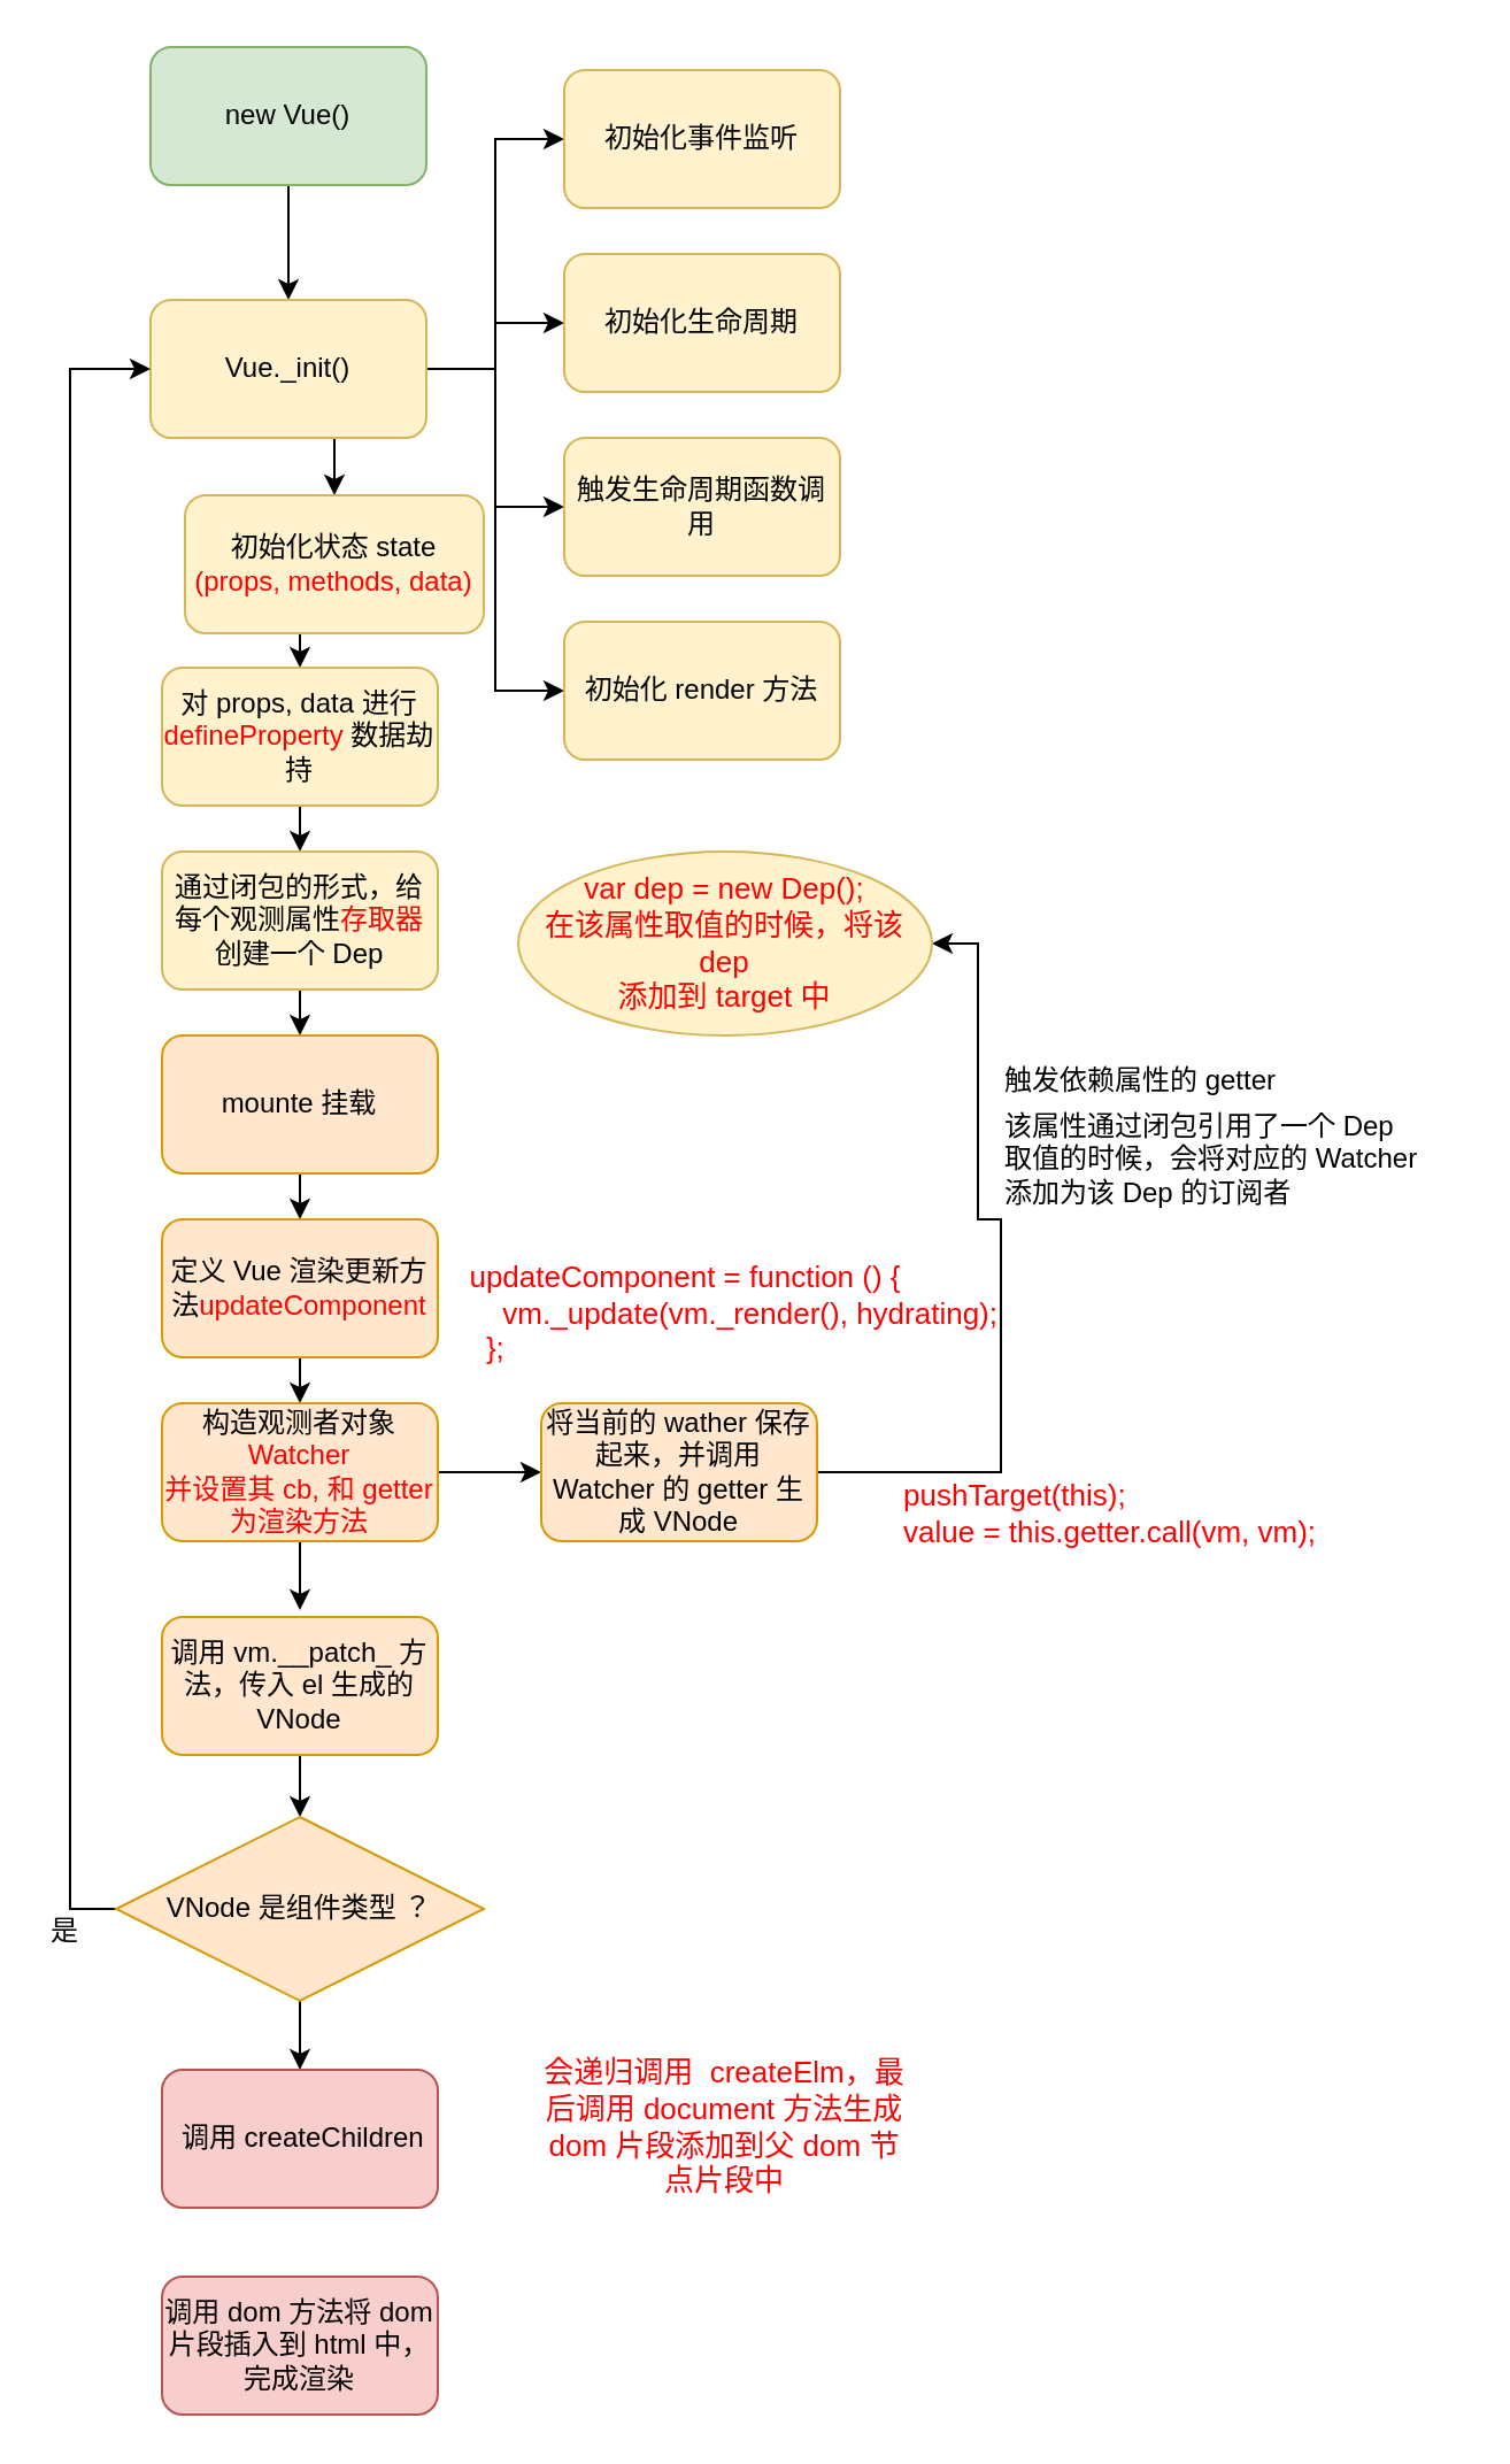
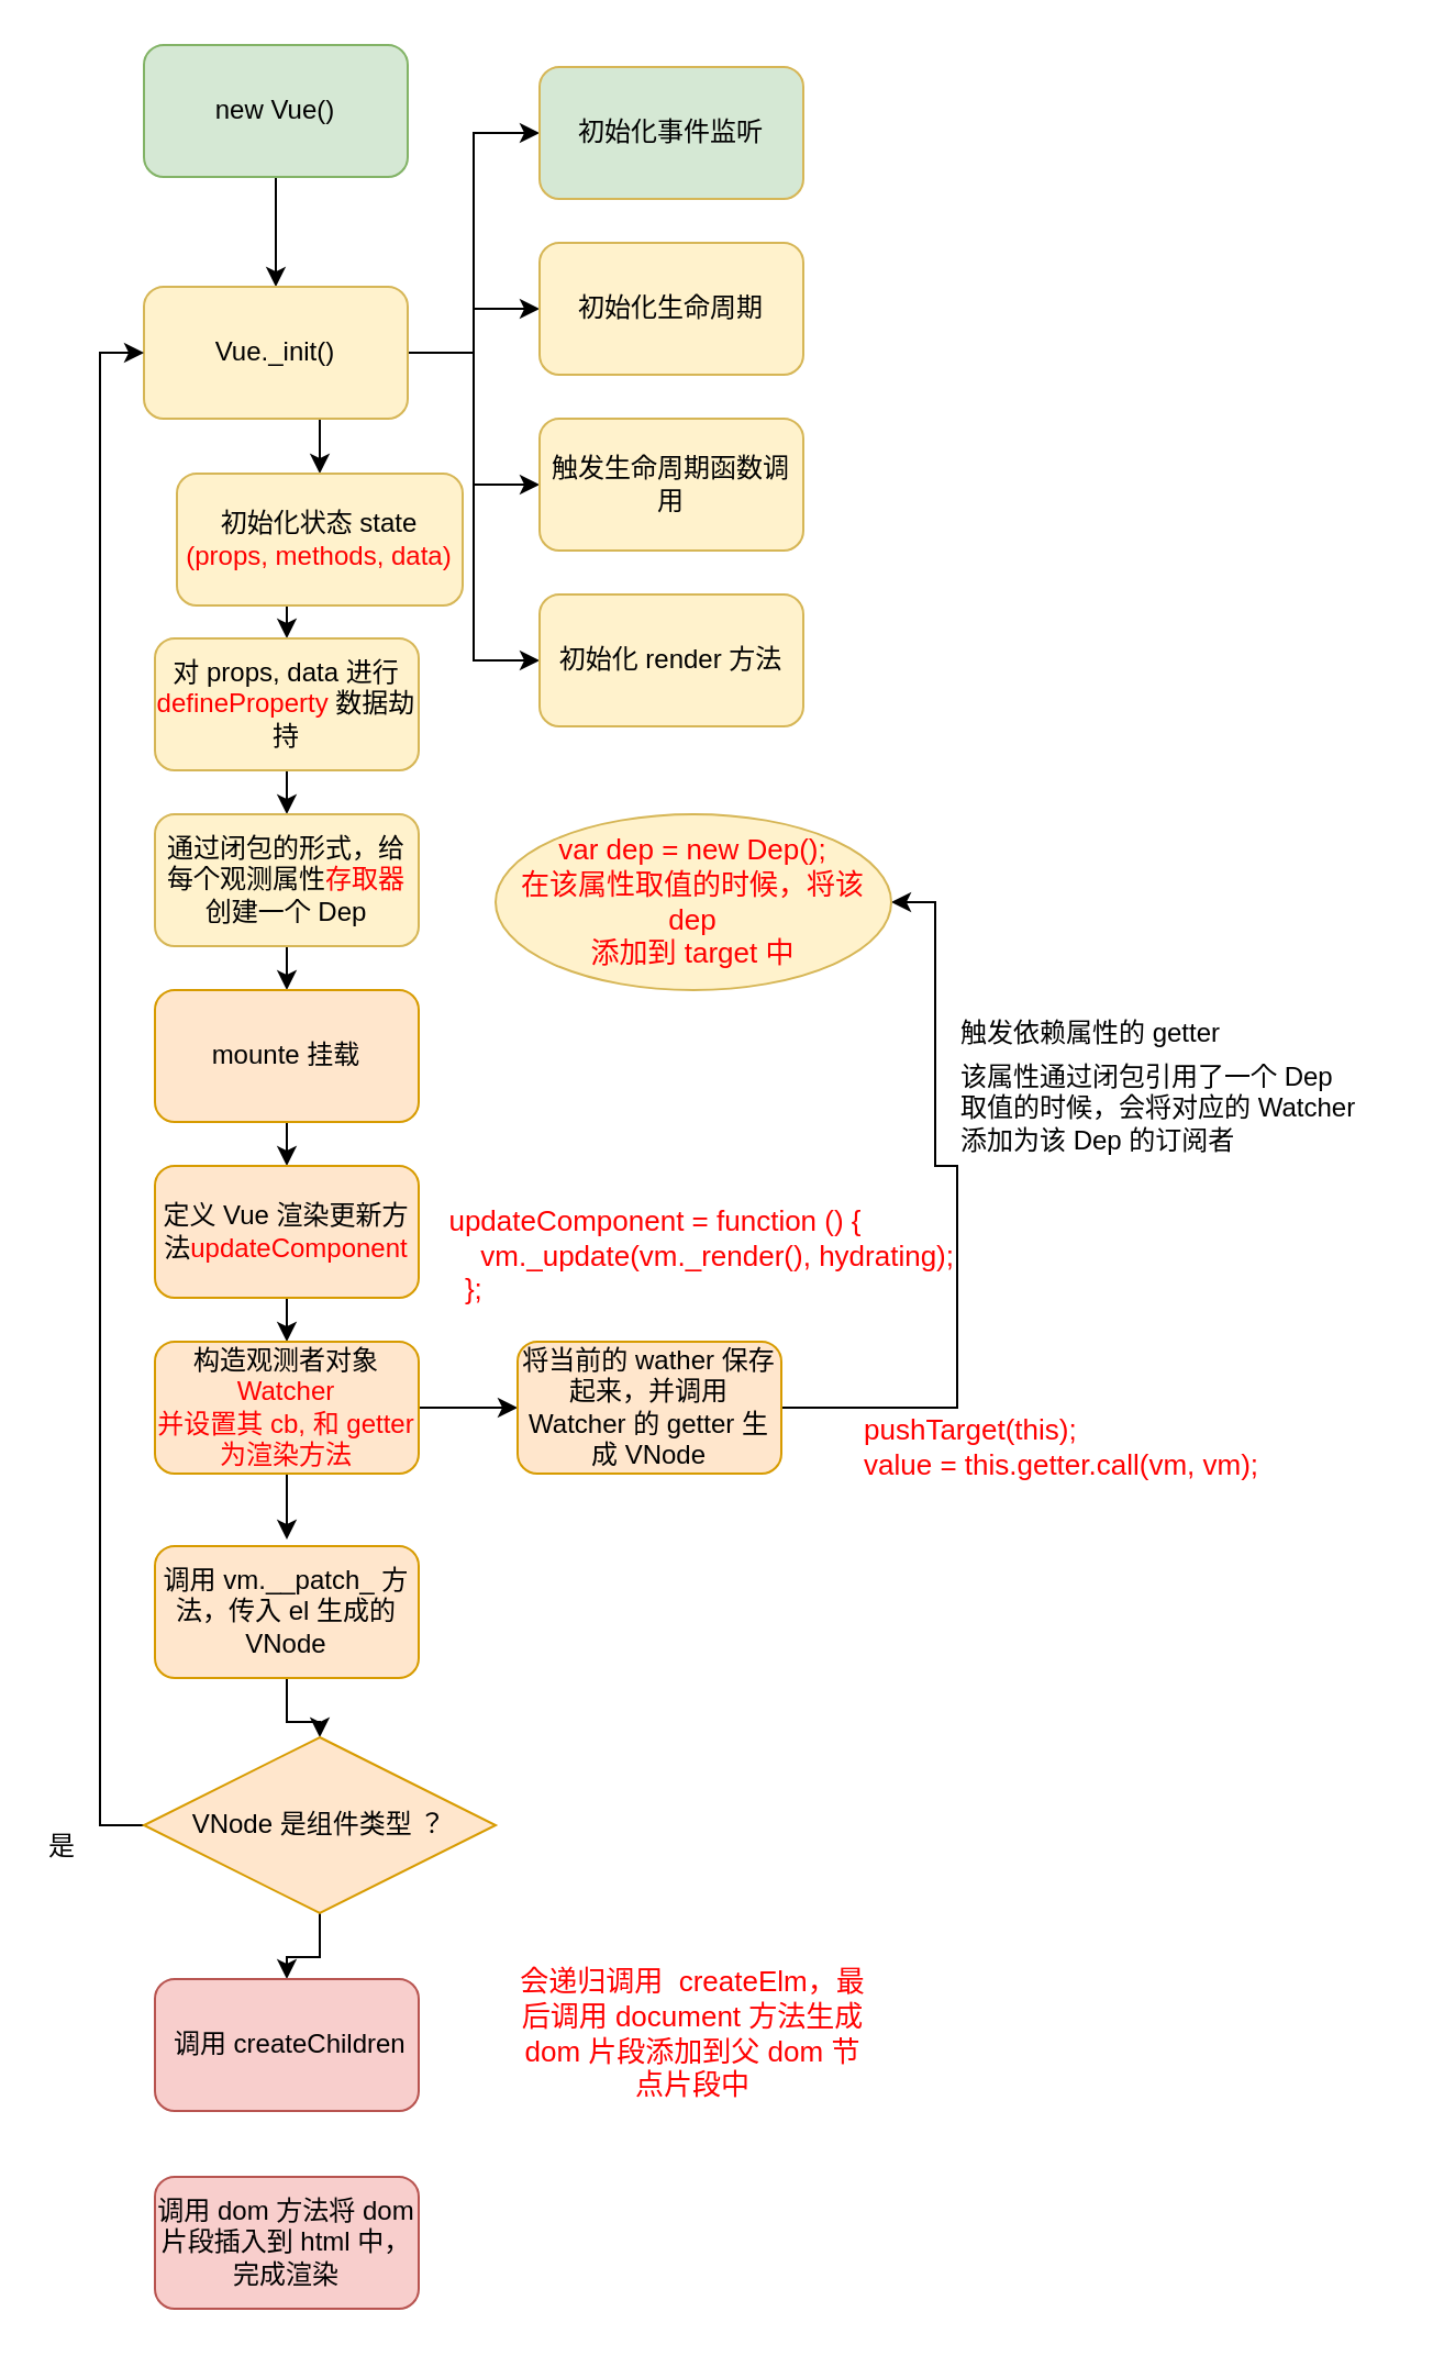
  <mxCell id="0" />
  <mxCell id="1" parent="0" />
  <mxCell id="2" style="edgeStyle=orthogonalEdgeStyle;rounded=0;orthogonalLoop=1;jettySize=auto;html=1;entryX=0.5;entryY=0;entryDx=0;entryDy=0;" parent="1" source="3" target="9" edge="1"><mxGeometry relative="1" as="geometry" /></mxCell>
  <mxCell id="3" value="new Vue()" style="rounded=1;whiteSpace=wrap;html=1;fillColor=#d5e8d4;strokeColor=#82b366;" parent="1" vertex="1"><mxGeometry x="65" y="20" width="120" height="60" as="geometry" /></mxCell>
  <mxCell id="4" style="edgeStyle=orthogonalEdgeStyle;rounded=0;orthogonalLoop=1;jettySize=auto;html=1;exitX=1;exitY=0.5;exitDx=0;exitDy=0;entryX=0;entryY=0.5;entryDx=0;entryDy=0;" parent="1" source="9" target="11" edge="1"><mxGeometry relative="1" as="geometry" /></mxCell>
  <mxCell id="5" style="edgeStyle=orthogonalEdgeStyle;rounded=0;orthogonalLoop=1;jettySize=auto;html=1;entryX=0;entryY=0.5;entryDx=0;entryDy=0;" parent="1" source="9" target="10" edge="1"><mxGeometry relative="1" as="geometry" /></mxCell>
  <mxCell id="6" style="edgeStyle=orthogonalEdgeStyle;rounded=0;orthogonalLoop=1;jettySize=auto;html=1;entryX=0;entryY=0.5;entryDx=0;entryDy=0;" parent="1" source="9" target="17" edge="1"><mxGeometry relative="1" as="geometry" /></mxCell>
  <mxCell id="7" style="edgeStyle=orthogonalEdgeStyle;rounded=0;orthogonalLoop=1;jettySize=auto;html=1;entryX=0;entryY=0.5;entryDx=0;entryDy=0;" parent="1" source="9" target="12" edge="1"><mxGeometry relative="1" as="geometry" /></mxCell>
  <mxCell id="8" style="edgeStyle=orthogonalEdgeStyle;rounded=0;orthogonalLoop=1;jettySize=auto;html=1;exitX=0.5;exitY=1;exitDx=0;exitDy=0;entryX=0.5;entryY=0;entryDx=0;entryDy=0;" parent="1" source="9" target="14" edge="1"><mxGeometry relative="1" as="geometry" /></mxCell>
  <mxCell id="9" value="Vue._init()" style="rounded=1;whiteSpace=wrap;html=1;fillColor=#fff2cc;strokeColor=#d6b656;" parent="1" vertex="1"><mxGeometry x="65" y="130" width="120" height="60" as="geometry" /></mxCell>
  <mxCell id="10" value="初始化生命周期" style="rounded=1;whiteSpace=wrap;html=1;fillColor=#fff2cc;strokeColor=#d6b656;" parent="1" vertex="1"><mxGeometry x="245" y="110" width="120" height="60" as="geometry" /></mxCell>
- <mxCell id="11" value="初始化事件监听" style="rounded=1;whiteSpace=wrap;html=1;fillColor=#fff2cc;strokeColor=#d6b656;" parent="1" vertex="1"><mxGeometry x="245" y="30" width="120" height="60" as="geometry" /></mxCell>
+ <mxCell id="11" value="初始化事件监听" style="rounded=1;whiteSpace=wrap;html=1;fillColor=#d5e8d4;strokeColor=#d6b656;" parent="1" vertex="1"><mxGeometry x="245" y="30" width="120" height="60" as="geometry" /></mxCell>
  <mxCell id="12" value="初始化 render 方法" style="rounded=1;whiteSpace=wrap;html=1;fillColor=#fff2cc;strokeColor=#d6b656;" parent="1" vertex="1"><mxGeometry x="245" y="270" width="120" height="60" as="geometry" /></mxCell>
  <mxCell id="13" style="edgeStyle=orthogonalEdgeStyle;rounded=0;orthogonalLoop=1;jettySize=auto;html=1;exitX=0.5;exitY=1;exitDx=0;exitDy=0;entryX=0.5;entryY=0;entryDx=0;entryDy=0;" parent="1" source="14" target="16" edge="1"><mxGeometry relative="1" as="geometry" /></mxCell>
  <mxCell id="14" value="初始化状态 state&lt;br&gt;&lt;font color=&quot;#ff0000&quot;&gt;(props, methods, data)&lt;/font&gt;" style="rounded=1;whiteSpace=wrap;html=1;fillColor=#fff2cc;strokeColor=#d6b656;" parent="1" vertex="1"><mxGeometry x="80" y="215" width="130" height="60" as="geometry" /></mxCell>
  <mxCell id="15" style="edgeStyle=orthogonalEdgeStyle;rounded=0;orthogonalLoop=1;jettySize=auto;html=1;exitX=0.5;exitY=1;exitDx=0;exitDy=0;entryX=0.5;entryY=0;entryDx=0;entryDy=0;" parent="1" source="16" target="19" edge="1"><mxGeometry relative="1" as="geometry" /></mxCell>
  <mxCell id="16" value="对 props, data 进行&lt;br&gt;&lt;font color=&quot;#ff0000&quot;&gt;defineProperty&lt;/font&gt; 数据劫持" style="rounded=1;whiteSpace=wrap;html=1;fillColor=#fff2cc;strokeColor=#d6b656;" parent="1" vertex="1"><mxGeometry x="70" y="290" width="120" height="60" as="geometry" /></mxCell>
  <mxCell id="17" value="触发生命周期函数调用" style="rounded=1;whiteSpace=wrap;html=1;fillColor=#fff2cc;strokeColor=#d6b656;" parent="1" vertex="1"><mxGeometry x="245" y="190" width="120" height="60" as="geometry" /></mxCell>
  <mxCell id="18" style="edgeStyle=orthogonalEdgeStyle;rounded=0;orthogonalLoop=1;jettySize=auto;html=1;exitX=0.5;exitY=1;exitDx=0;exitDy=0;entryX=0.5;entryY=0;entryDx=0;entryDy=0;" parent="1" source="19" target="22" edge="1"><mxGeometry relative="1" as="geometry" /></mxCell>
  <mxCell id="19" value="通过闭包的形式，给每个观测属性&lt;font color=&quot;#ff0000&quot;&gt;存取器&lt;/font&gt;创建一个 Dep" style="rounded=1;whiteSpace=wrap;html=1;fillColor=#fff2cc;strokeColor=#d6b656;" parent="1" vertex="1"><mxGeometry x="70" y="370" width="120" height="60" as="geometry" /></mxCell>
  <mxCell id="20" value="&lt;font style=&quot;font-size: 13px&quot; color=&quot;#ff0000&quot;&gt;&lt;br&gt;&lt;/font&gt;" style="text;html=1;resizable=0;points=[];autosize=1;align=left;verticalAlign=top;spacingTop=-4;" parent="1" vertex="1"><mxGeometry x="225" y="370" width="20" height="20" as="geometry" /></mxCell>
  <mxCell id="21" style="edgeStyle=orthogonalEdgeStyle;rounded=0;orthogonalLoop=1;jettySize=auto;html=1;exitX=0.5;exitY=1;exitDx=0;exitDy=0;entryX=0.5;entryY=0;entryDx=0;entryDy=0;" parent="1" source="22" target="24" edge="1"><mxGeometry relative="1" as="geometry" /></mxCell>
  <mxCell id="22" value="mounte 挂载" style="rounded=1;whiteSpace=wrap;html=1;fillColor=#ffe6cc;strokeColor=#d79b00;" parent="1" vertex="1"><mxGeometry x="70" y="450" width="120" height="60" as="geometry" /></mxCell>
  <mxCell id="23" style="edgeStyle=orthogonalEdgeStyle;rounded=0;orthogonalLoop=1;jettySize=auto;html=1;exitX=0.5;exitY=1;exitDx=0;exitDy=0;entryX=0.5;entryY=0;entryDx=0;entryDy=0;" parent="1" source="24" target="28" edge="1"><mxGeometry relative="1" as="geometry" /></mxCell>
  <mxCell id="24" value="定义 Vue 渲染更新方法&lt;font color=&quot;#ff0000&quot;&gt;updateComponent&lt;/font&gt;" style="rounded=1;whiteSpace=wrap;html=1;fillColor=#ffe6cc;strokeColor=#d79b00;" parent="1" vertex="1"><mxGeometry x="70" y="530" width="120" height="60" as="geometry" /></mxCell>
  <mxCell id="25" value="&lt;div style=&quot;font-size: 13px&quot;&gt;&lt;font style=&quot;font-size: 13px&quot; color=&quot;#ff0000&quot;&gt;&amp;nbsp; updateComponent = function () {&lt;/font&gt;&lt;/div&gt;&lt;div style=&quot;font-size: 13px&quot;&gt;&lt;font style=&quot;font-size: 13px&quot; color=&quot;#ff0000&quot;&gt;&amp;nbsp; &amp;nbsp; &amp;nbsp; vm._update(vm._render(), hydrating);&lt;/font&gt;&lt;/div&gt;&lt;div style=&quot;font-size: 13px&quot;&gt;&lt;font style=&quot;font-size: 13px&quot; color=&quot;#ff0000&quot;&gt;&amp;nbsp; &amp;nbsp; };&lt;/font&gt;&lt;/div&gt;" style="text;html=1;resizable=0;points=[];autosize=1;align=left;verticalAlign=top;spacingTop=-4;" parent="1" vertex="1"><mxGeometry x="195" y="545" width="250" height="40" as="geometry" /></mxCell>
  <mxCell id="26" style="edgeStyle=orthogonalEdgeStyle;rounded=0;orthogonalLoop=1;jettySize=auto;html=1;exitX=0.5;exitY=1;exitDx=0;exitDy=0;" parent="1" source="28" edge="1"><mxGeometry relative="1" as="geometry"><mxPoint x="130" y="700" as="targetPoint" /></mxGeometry></mxCell>
  <mxCell id="27" style="edgeStyle=orthogonalEdgeStyle;rounded=0;orthogonalLoop=1;jettySize=auto;html=1;entryX=0;entryY=0.5;entryDx=0;entryDy=0;" parent="1" source="28" target="30" edge="1"><mxGeometry relative="1" as="geometry" /></mxCell>
  <mxCell id="28" value="构造观测者对象 &lt;font color=&quot;#ff0000&quot;&gt;Watcher&lt;br&gt;并设置其 cb, 和 getter 为渲染方法&lt;br&gt;&lt;/font&gt;" style="rounded=1;whiteSpace=wrap;html=1;fillColor=#ffe6cc;strokeColor=#d79b00;" parent="1" vertex="1"><mxGeometry x="70" y="610" width="120" height="60" as="geometry" /></mxCell>
  <mxCell id="29" style="edgeStyle=orthogonalEdgeStyle;rounded=0;orthogonalLoop=1;jettySize=auto;html=1;entryX=1;entryY=0.5;entryDx=0;entryDy=0;" parent="1" source="30" target="32" edge="1"><mxGeometry relative="1" as="geometry"><Array as="points"><mxPoint x="435" y="640" /><mxPoint x="435" y="530" /><mxPoint x="425" y="530" /><mxPoint x="425" y="410" /></Array></mxGeometry></mxCell>
  <mxCell id="30" value="将当前的 wather 保存起来，并调用 Watcher 的 getter 生成 VNode" style="rounded=1;whiteSpace=wrap;html=1;fillColor=#ffe6cc;strokeColor=#d79b00;" parent="1" vertex="1"><mxGeometry x="235" y="610" width="120" height="60" as="geometry" /></mxCell>
  <mxCell id="31" value="&lt;font style=&quot;font-size: 13px&quot; color=&quot;#ff0000&quot;&gt;pushTarget(this);&lt;br&gt;value = this.getter.call(vm, vm);&lt;/font&gt;" style="text;html=1;resizable=0;points=[];autosize=1;align=left;verticalAlign=top;spacingTop=-4;" parent="1" vertex="1"><mxGeometry x="391" y="640" width="200" height="30" as="geometry" /></mxCell>
  <mxCell id="32" value="&lt;span style=&quot;color: rgb(255 , 0 , 0) ; font-size: 13px ; text-align: left&quot;&gt;var dep = new Dep();&lt;/span&gt;&lt;br style=&quot;color: rgb(255 , 0 , 0) ; font-size: 13px ; text-align: left&quot;&gt;&lt;span style=&quot;color: rgb(255 , 0 , 0) ; font-size: 13px ; text-align: left&quot;&gt;在该属性取值的时候，将该 dep&lt;/span&gt;&lt;br style=&quot;color: rgb(255 , 0 , 0) ; font-size: 13px ; text-align: left&quot;&gt;&lt;span style=&quot;color: rgb(255 , 0 , 0) ; font-size: 13px ; text-align: left&quot;&gt;添加到 target 中&lt;/span&gt;" style="ellipse;whiteSpace=wrap;html=1;fillColor=#fff2cc;strokeColor=#d6b656;" parent="1" vertex="1"><mxGeometry x="225" y="370" width="180" height="80" as="geometry" /></mxCell>
  <mxCell id="33" value="触发依赖属性的 getter" style="text;html=1;resizable=0;points=[];autosize=1;align=left;verticalAlign=top;spacingTop=-4;" parent="1" vertex="1"><mxGeometry x="435" y="460" width="130" height="20" as="geometry" /></mxCell>
  <mxCell id="34" value="该属性通过闭包引用了一个 Dep&lt;br&gt;取值的时候，会将对应的 Watcher&lt;br&gt;添加为该 Dep 的订阅者" style="text;html=1;resizable=0;points=[];autosize=1;align=left;verticalAlign=top;spacingTop=-4;" parent="1" vertex="1"><mxGeometry x="435" y="480" width="200" height="40" as="geometry" /></mxCell>
  <mxCell id="35" style="edgeStyle=orthogonalEdgeStyle;rounded=0;orthogonalLoop=1;jettySize=auto;html=1;entryX=0.5;entryY=0;entryDx=0;entryDy=0;" parent="1" source="36" target="39" edge="1"><mxGeometry relative="1" as="geometry" /></mxCell>
  <mxCell id="36" value="调用 vm.__patch_ 方法，传入 el 生成的 VNode" style="rounded=1;whiteSpace=wrap;html=1;fillColor=#ffe6cc;strokeColor=#d79b00;" parent="1" vertex="1"><mxGeometry x="70" y="703" width="120" height="60" as="geometry" /></mxCell>
  <mxCell id="37" style="edgeStyle=orthogonalEdgeStyle;rounded=0;orthogonalLoop=1;jettySize=auto;html=1;exitX=0;exitY=0.5;exitDx=0;exitDy=0;entryX=0;entryY=0.5;entryDx=0;entryDy=0;" parent="1" source="39" target="9" edge="1"><mxGeometry relative="1" as="geometry" /></mxCell>
  <mxCell id="38" value="" style="edgeStyle=orthogonalEdgeStyle;rounded=0;orthogonalLoop=1;jettySize=auto;html=1;" parent="1" source="39" target="41" edge="1"><mxGeometry relative="1" as="geometry" /></mxCell>
- <mxCell id="39" value="VNode 是组件类型 ？" style="rhombus;whiteSpace=wrap;html=1;fillColor=#ffe6cc;strokeColor=#d79b00;" parent="1" vertex="1"><mxGeometry x="50" y="790" width="160" height="80" as="geometry" /></mxCell>
+ <mxCell id="39" value="VNode 是组件类型 ？" style="rhombus;whiteSpace=wrap;html=1;fillColor=#ffe6cc;strokeColor=#d79b00;" parent="1" vertex="1"><mxGeometry x="65" y="790" width="160" height="80" as="geometry" /></mxCell>
  <mxCell id="40" value="是" style="text;html=1;resizable=0;points=[];autosize=1;align=left;verticalAlign=top;spacingTop=-4;" parent="1" vertex="1"><mxGeometry x="20" y="830" width="30" height="20" as="geometry" /></mxCell>
  <mxCell id="41" value="&amp;nbsp;调用 createChildren&lt;br&gt;" style="rounded=1;whiteSpace=wrap;html=1;fillColor=#f8cecc;strokeColor=#b85450;" parent="1" vertex="1"><mxGeometry x="70" y="900" width="120" height="60" as="geometry" /></mxCell>
  <mxCell id="42" value="&lt;font style=&quot;font-size: 13px&quot; color=&quot;#ff0000&quot;&gt;会递归调用&amp;nbsp;&amp;nbsp;createElm，最后调用 document 方法生成 dom 片段添加到父 dom 节点片段中&lt;/font&gt;" style="text;html=1;strokeColor=none;fillColor=none;align=center;verticalAlign=middle;whiteSpace=wrap;rounded=0;" parent="1" vertex="1"><mxGeometry x="235" y="890" width="160" height="70" as="geometry" /></mxCell>
  <mxCell id="43" value="调用 dom 方法将 dom 片段插入到 html 中，完成渲染" style="rounded=1;whiteSpace=wrap;html=1;fillColor=#f8cecc;strokeColor=#b85450;" parent="1" vertex="1"><mxGeometry x="70" y="990" width="120" height="60" as="geometry" /></mxCell>
